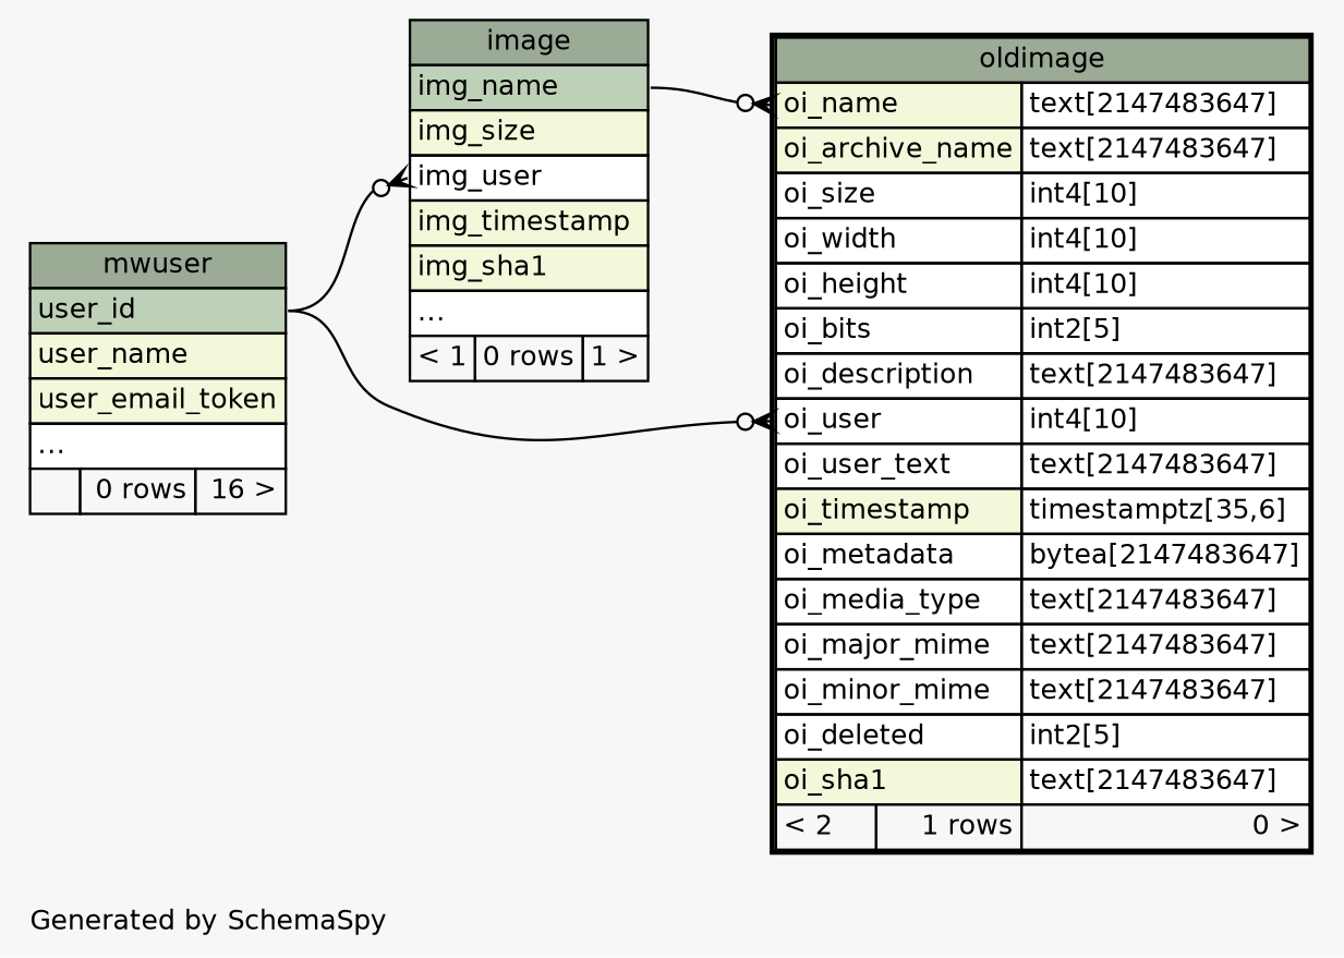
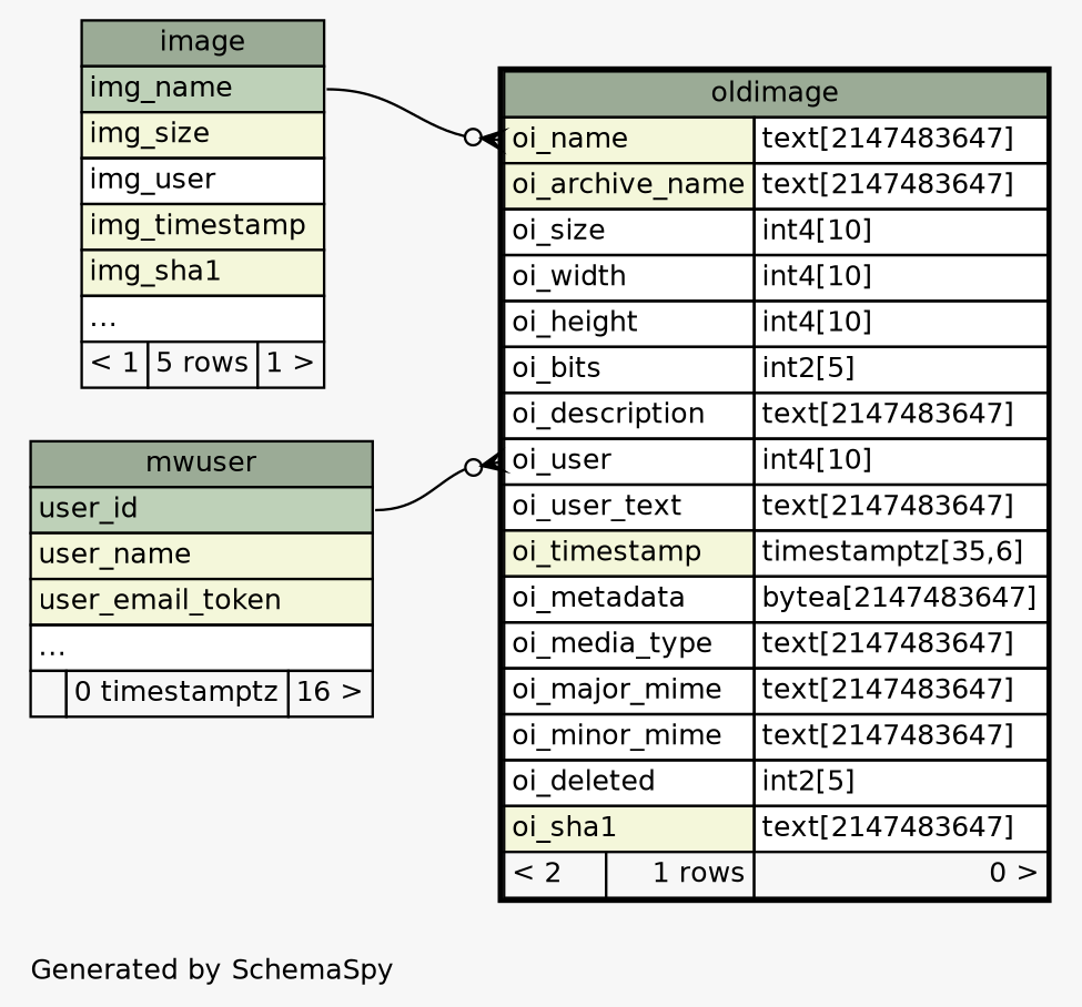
  digraph {
    bgcolor="#f7f7f7"
    fontname=Helvetica
    fontsize=11
    label="\nGenerated by SchemaSpy"
    labeljust=l
    nodesep=0.18
    rankdir=RL
    ranksep=0.46
    node [fontname=Helvetica fontsize=11 shape=plaintext]
    edge [arrowhead=none arrowsize=0.8 arrowtail=crowodot dir=back headport="user_id:e"]
-   n1 [label=<     <TABLE BORDER="0" CELLBORDER="1" CELLSPACING="0" BGCOLOR="#ffffff">       <TR><TD COLSPAN="3" BGCOLOR="#9bab96" ALIGN="CENTER">image</TD></TR>       <TR><TD PORT="img_name" COLSPAN="3" BGCOLOR="#bed1b8" ALIGN="LEFT">img_name</TD></TR>       <TR><TD PORT="img_size" COLSPAN="3" BGCOLOR="#f4f7da" ALIGN="LEFT">img_size</TD></TR>       <TR><TD PORT="img_user" COLSPAN="3" ALIGN="LEFT">img_user</TD></TR>       <TR><TD PORT="img_timestamp" COLSPAN="3" BGCOLOR="#f4f7da" ALIGN="LEFT">img_timestamp</TD></TR>       <TR><TD PORT="img_sha1" COLSPAN="3" BGCOLOR="#f4f7da" ALIGN="LEFT">img_sha1</TD></TR>       <TR><TD PORT="elipses" COLSPAN="3" ALIGN="LEFT">...</TD></TR>       <TR><TD ALIGN="LEFT" BGCOLOR="#f7f7f7">&lt; 1</TD><TD ALIGN="RIGHT" BGCOLOR="#f7f7f7">0 rows</TD><TD ALIGN="RIGHT" BGCOLOR="#f7f7f7">1 &gt;</TD></TR>     </TABLE>>]
-   n2 [label=<     <TABLE BORDER="0" CELLBORDER="1" CELLSPACING="0" BGCOLOR="#ffffff">       <TR><TD COLSPAN="3" BGCOLOR="#9bab96" ALIGN="CENTER">mwuser</TD></TR>       <TR><TD PORT="user_id" COLSPAN="3" BGCOLOR="#bed1b8" ALIGN="LEFT">user_id</TD></TR>       <TR><TD PORT="user_name" COLSPAN="3" BGCOLOR="#f4f7da" ALIGN="LEFT">user_name</TD></TR>       <TR><TD PORT="user_email_token" COLSPAN="3" BGCOLOR="#f4f7da" ALIGN="LEFT">user_email_token</TD></TR>       <TR><TD PORT="elipses" COLSPAN="3" ALIGN="LEFT">...</TD></TR>       <TR><TD ALIGN="LEFT" BGCOLOR="#f7f7f7">  </TD><TD ALIGN="RIGHT" BGCOLOR="#f7f7f7">0 rows</TD><TD ALIGN="RIGHT" BGCOLOR="#f7f7f7">16 &gt;</TD></TR>     </TABLE>>]
+   n1 [label=<     <TABLE BORDER="0" CELLBORDER="1" CELLSPACING="0" BGCOLOR="#ffffff">       <TR><TD COLSPAN="3" BGCOLOR="#9bab96" ALIGN="CENTER">image</TD></TR>       <TR><TD PORT="img_name" COLSPAN="3" BGCOLOR="#bed1b8" ALIGN="LEFT">img_name</TD></TR>       <TR><TD PORT="img_size" COLSPAN="3" BGCOLOR="#f4f7da" ALIGN="LEFT">img_size</TD></TR>       <TR><TD PORT="img_user" COLSPAN="3" ALIGN="LEFT">img_user</TD></TR>       <TR><TD PORT="img_timestamp" COLSPAN="3" BGCOLOR="#f4f7da" ALIGN="LEFT">img_timestamp</TD></TR>       <TR><TD PORT="img_sha1" COLSPAN="3" BGCOLOR="#f4f7da" ALIGN="LEFT">img_sha1</TD></TR>       <TR><TD PORT="elipses" COLSPAN="3" ALIGN="LEFT">...</TD></TR>       <TR><TD ALIGN="LEFT" BGCOLOR="#f7f7f7">&lt; 1</TD><TD ALIGN="RIGHT" BGCOLOR="#f7f7f7">5 rows</TD><TD ALIGN="RIGHT" BGCOLOR="#f7f7f7">1 &gt;</TD></TR>     </TABLE>>]
+   n2 [label=<     <TABLE BORDER="0" CELLBORDER="1" CELLSPACING="0" BGCOLOR="#ffffff">       <TR><TD COLSPAN="3" BGCOLOR="#9bab96" ALIGN="CENTER">mwuser</TD></TR>       <TR><TD PORT="user_id" COLSPAN="3" BGCOLOR="#bed1b8" ALIGN="LEFT">user_id</TD></TR>       <TR><TD PORT="user_name" COLSPAN="3" BGCOLOR="#f4f7da" ALIGN="LEFT">user_name</TD></TR>       <TR><TD PORT="user_email_token" COLSPAN="3" BGCOLOR="#f4f7da" ALIGN="LEFT">user_email_token</TD></TR>       <TR><TD PORT="elipses" COLSPAN="3" ALIGN="LEFT">...</TD></TR>       <TR><TD ALIGN="LEFT" BGCOLOR="#f7f7f7">  </TD><TD ALIGN="RIGHT" BGCOLOR="#f7f7f7">0 timestamptz</TD><TD ALIGN="RIGHT" BGCOLOR="#f7f7f7">16 &gt;</TD></TR>     </TABLE>>]
    n3 [label=<     <TABLE BORDER="2" CELLBORDER="1" CELLSPACING="0" BGCOLOR="#ffffff">       <TR><TD COLSPAN="3" BGCOLOR="#9bab96" ALIGN="CENTER">oldimage</TD></TR>       <TR><TD PORT="oi_name" COLSPAN="2" BGCOLOR="#f4f7da" ALIGN="LEFT">oi_name</TD><TD PORT="oi_name.type" ALIGN="LEFT">text[2147483647]</TD></TR>       <TR><TD PORT="oi_archive_name" COLSPAN="2" BGCOLOR="#f4f7da" ALIGN="LEFT">oi_archive_name</TD><TD PORT="oi_archive_name.type" ALIGN="LEFT">text[2147483647]</TD></TR>       <TR><TD PORT="oi_size" COLSPAN="2" ALIGN="LEFT">oi_size</TD><TD PORT="oi_size.type" ALIGN="LEFT">int4[10]</TD></TR>       <TR><TD PORT="oi_width" COLSPAN="2" ALIGN="LEFT">oi_width</TD><TD PORT="oi_width.type" ALIGN="LEFT">int4[10]</TD></TR>       <TR><TD PORT="oi_height" COLSPAN="2" ALIGN="LEFT">oi_height</TD><TD PORT="oi_height.type" ALIGN="LEFT">int4[10]</TD></TR>       <TR><TD PORT="oi_bits" COLSPAN="2" ALIGN="LEFT">oi_bits</TD><TD PORT="oi_bits.type" ALIGN="LEFT">int2[5]</TD></TR>       <TR><TD PORT="oi_description" COLSPAN="2" ALIGN="LEFT">oi_description</TD><TD PORT="oi_description.type" ALIGN="LEFT">text[2147483647]</TD></TR>       <TR><TD PORT="oi_user" COLSPAN="2" ALIGN="LEFT">oi_user</TD><TD PORT="oi_user.type" ALIGN="LEFT">int4[10]</TD></TR>       <TR><TD PORT="oi_user_text" COLSPAN="2" ALIGN="LEFT">oi_user_text</TD><TD PORT="oi_user_text.type" ALIGN="LEFT">text[2147483647]</TD></TR>       <TR><TD PORT="oi_timestamp" COLSPAN="2" BGCOLOR="#f4f7da" ALIGN="LEFT">oi_timestamp</TD><TD PORT="oi_timestamp.type" ALIGN="LEFT">timestamptz[35,6]</TD></TR>       <TR><TD PORT="oi_metadata" COLSPAN="2" ALIGN="LEFT">oi_metadata</TD><TD PORT="oi_metadata.type" ALIGN="LEFT">bytea[2147483647]</TD></TR>       <TR><TD PORT="oi_media_type" COLSPAN="2" ALIGN="LEFT">oi_media_type</TD><TD PORT="oi_media_type.type" ALIGN="LEFT">text[2147483647]</TD></TR>       <TR><TD PORT="oi_major_mime" COLSPAN="2" ALIGN="LEFT">oi_major_mime</TD><TD PORT="oi_major_mime.type" ALIGN="LEFT">text[2147483647]</TD></TR>       <TR><TD PORT="oi_minor_mime" COLSPAN="2" ALIGN="LEFT">oi_minor_mime</TD><TD PORT="oi_minor_mime.type" ALIGN="LEFT">text[2147483647]</TD></TR>       <TR><TD PORT="oi_deleted" COLSPAN="2" ALIGN="LEFT">oi_deleted</TD><TD PORT="oi_deleted.type" ALIGN="LEFT">int2[5]</TD></TR>       <TR><TD PORT="oi_sha1" COLSPAN="2" BGCOLOR="#f4f7da" ALIGN="LEFT">oi_sha1</TD><TD PORT="oi_sha1.type" ALIGN="LEFT">text[2147483647]</TD></TR>       <TR><TD ALIGN="LEFT" BGCOLOR="#f7f7f7">&lt; 2</TD><TD ALIGN="RIGHT" BGCOLOR="#f7f7f7">1 rows</TD><TD ALIGN="RIGHT" BGCOLOR="#f7f7f7">0 &gt;</TD></TR>     </TABLE>>]
-   n1 -> n2 [tailport="img_user:w"]
    n3 -> n1 [headport="img_name:e" tailport="oi_name:w"]
    n3 -> n2 [tailport="oi_user:w"]
  }
